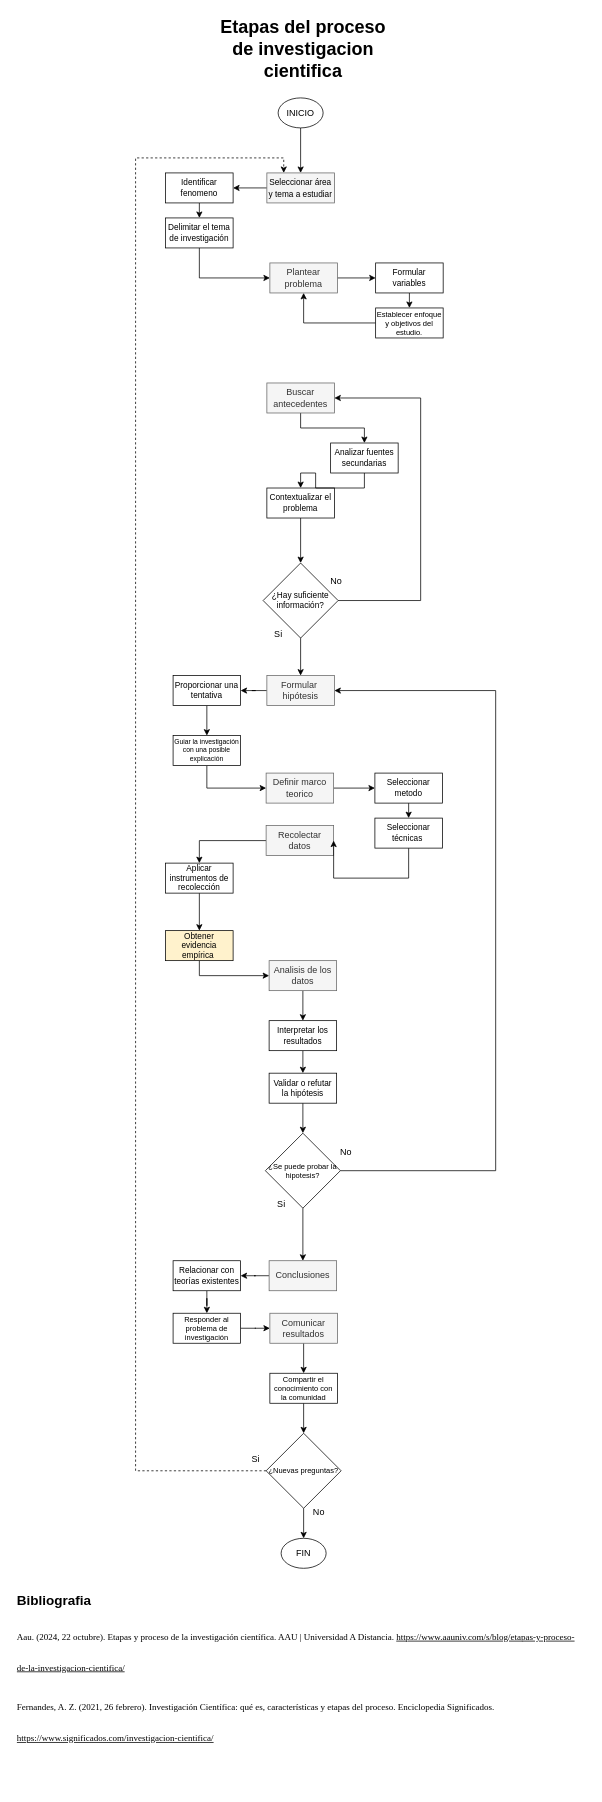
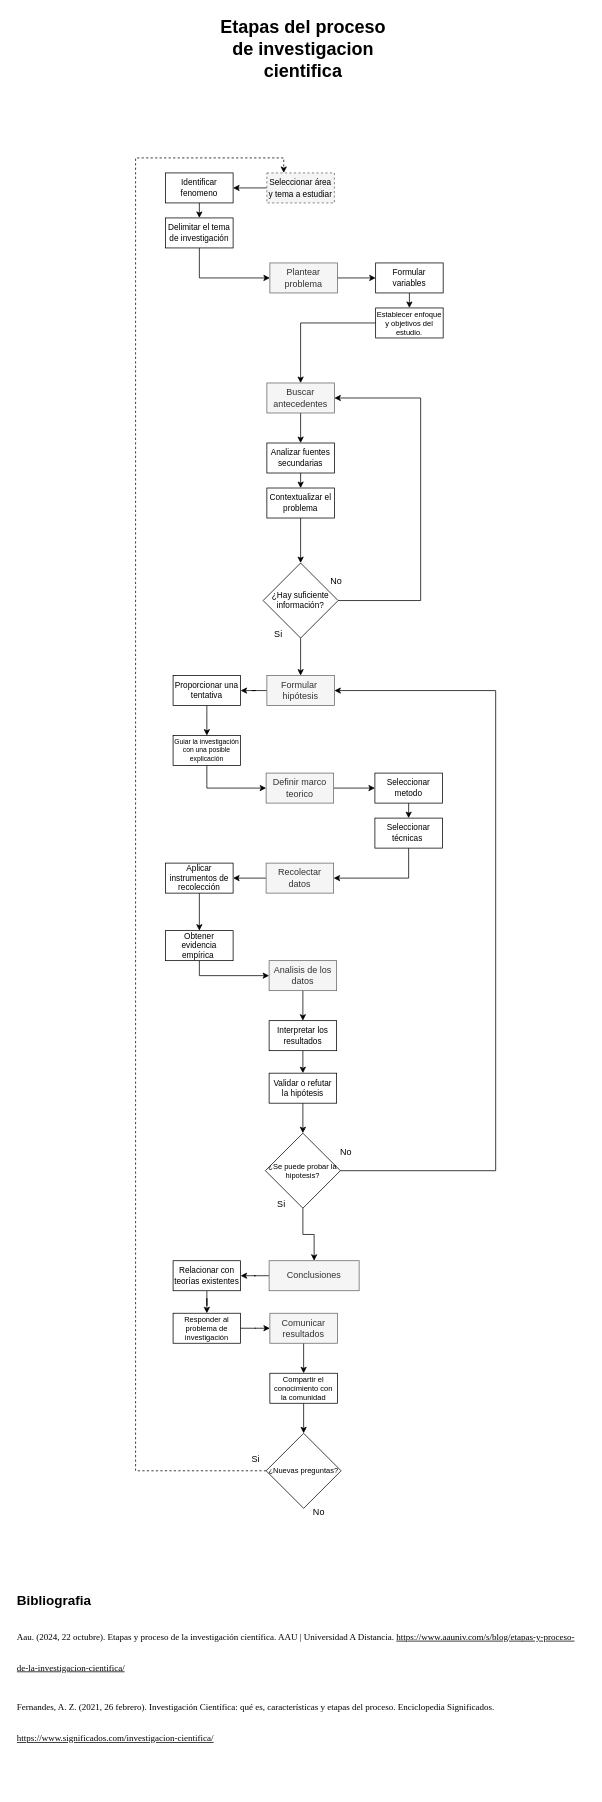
  <mxCell id="0" />
  <mxCell id="1" parent="0" />
- <mxCell id="2" style="edgeStyle=orthogonalEdgeStyle;rounded=0;orthogonalLoop=1;jettySize=auto;html=1;entryX=0.5;entryY=0;entryDx=0;entryDy=0;" edge="1" parent="1" source="3" target="5"><mxGeometry relative="1" as="geometry" /></mxCell>
- <mxCell id="3" value="INICIO" style="ellipse;whiteSpace=wrap;html=1;" vertex="1" parent="1"><mxGeometry x="370" y="130" width="60" height="40" as="geometry" /></mxCell>
  <mxCell id="4" style="edgeStyle=orthogonalEdgeStyle;rounded=0;orthogonalLoop=1;jettySize=auto;html=1;entryX=1;entryY=0.5;entryDx=0;entryDy=0;" edge="1" parent="1" source="5" target="16"><mxGeometry relative="1" as="geometry" /></mxCell>
- <mxCell id="5" value="&lt;span style=&quot;color: rgb(0, 0, 0); font-size: 11px;&quot;&gt;Seleccionar área y tema a estudiar&lt;/span&gt;" style="rounded=0;whiteSpace=wrap;html=1;fillColor=#f5f5f5;fontColor=#333333;strokeColor=#666666;" vertex="1" parent="1"><mxGeometry x="355" y="230" width="90" height="40" as="geometry" /></mxCell>
+ <mxCell id="5" value="&lt;span style=&quot;color: rgb(0, 0, 0); font-size: 11px;&quot;&gt;Seleccionar área y tema a estudiar&lt;/span&gt;" style="rounded=0;whiteSpace=wrap;html=1;fillColor=#f5f5f5;fontColor=#333333;strokeColor=#666666;dashed=1;" vertex="1" parent="1"><mxGeometry x="355" y="230" width="90" height="40" as="geometry" /></mxCell>
  <mxCell id="6" style="edgeStyle=orthogonalEdgeStyle;rounded=0;orthogonalLoop=1;jettySize=auto;html=1;entryX=0;entryY=0.5;entryDx=0;entryDy=0;" edge="1" parent="1" source="7" target="31"><mxGeometry relative="1" as="geometry" /></mxCell>
  <mxCell id="7" value="Plantear problema" style="rounded=0;whiteSpace=wrap;html=1;fillColor=#f5f5f5;fontColor=#333333;strokeColor=#666666;" vertex="1" parent="1"><mxGeometry x="359" y="350" width="90" height="40" as="geometry" /></mxCell>
  <mxCell id="8" style="edgeStyle=orthogonalEdgeStyle;rounded=0;orthogonalLoop=1;jettySize=auto;html=1;entryX=1;entryY=0.5;entryDx=0;entryDy=0;exitX=1;exitY=0.5;exitDx=0;exitDy=0;" edge="1" parent="1" source="10" target="14"><mxGeometry relative="1" as="geometry"><mxPoint x="500" y="790" as="targetPoint" /><Array as="points"><mxPoint x="560" y="800" /><mxPoint x="560" y="530" /></Array></mxGeometry></mxCell>
  <mxCell id="9" style="edgeStyle=orthogonalEdgeStyle;rounded=0;orthogonalLoop=1;jettySize=auto;html=1;entryX=0.5;entryY=0;entryDx=0;entryDy=0;" edge="1" parent="1" source="10" target="18"><mxGeometry relative="1" as="geometry" /></mxCell>
  <mxCell id="10" value="¿Hay suficiente información?" style="rhombus;whiteSpace=wrap;html=1;fontSize=11;" vertex="1" parent="1"><mxGeometry x="350" y="750" width="100" height="100" as="geometry" /></mxCell>
  <mxCell id="11" value="Si" style="text;html=1;align=center;verticalAlign=middle;resizable=0;points=[];autosize=1;strokeColor=none;fillColor=none;" vertex="1" parent="1"><mxGeometry x="355" y="830" width="30" height="30" as="geometry" /></mxCell>
  <mxCell id="12" value="No" style="text;html=1;align=center;verticalAlign=middle;resizable=0;points=[];autosize=1;strokeColor=none;fillColor=none;" vertex="1" parent="1"><mxGeometry x="440" y="1520" width="40" height="30" as="geometry" /></mxCell>
  <mxCell id="13" style="edgeStyle=orthogonalEdgeStyle;rounded=0;orthogonalLoop=1;jettySize=auto;html=1;" edge="1" parent="1" source="14" target="35"><mxGeometry relative="1" as="geometry" /></mxCell>
  <mxCell id="14" value="Buscar antecedentes" style="rounded=0;whiteSpace=wrap;html=1;fillColor=#f5f5f5;fontColor=#333333;strokeColor=#666666;" vertex="1" parent="1"><mxGeometry x="355" y="510" width="90" height="40" as="geometry" /></mxCell>
  <mxCell id="15" style="edgeStyle=orthogonalEdgeStyle;rounded=0;orthogonalLoop=1;jettySize=auto;html=1;exitX=0.5;exitY=1;exitDx=0;exitDy=0;entryX=0.5;entryY=0;entryDx=0;entryDy=0;" edge="1" parent="1" source="16" target="39"><mxGeometry relative="1" as="geometry" /></mxCell>
  <mxCell id="16" value="Identificar fenomeno" style="rounded=0;whiteSpace=wrap;html=1;fontSize=11;" vertex="1" parent="1"><mxGeometry x="220" y="230" width="90" height="40" as="geometry" /></mxCell>
  <mxCell id="17" style="edgeStyle=orthogonalEdgeStyle;rounded=0;orthogonalLoop=1;jettySize=auto;html=1;" edge="1" parent="1" source="18" target="41"><mxGeometry relative="1" as="geometry" /></mxCell>
  <mxCell id="18" value="Formular&amp;nbsp; hipótesis" style="rounded=0;whiteSpace=wrap;html=1;fillColor=#f5f5f5;fontColor=#333333;strokeColor=#666666;" vertex="1" parent="1"><mxGeometry x="355" y="900" width="90" height="40" as="geometry" /></mxCell>
  <mxCell id="19" style="edgeStyle=orthogonalEdgeStyle;rounded=0;orthogonalLoop=1;jettySize=auto;html=1;entryX=0;entryY=0.5;entryDx=0;entryDy=0;" edge="1" parent="1" source="20" target="45"><mxGeometry relative="1" as="geometry" /></mxCell>
  <mxCell id="20" value="Definir marco teorico" style="rounded=0;whiteSpace=wrap;html=1;fillColor=#f5f5f5;fontColor=#333333;strokeColor=#666666;" vertex="1" parent="1"><mxGeometry x="354" y="1030" width="90" height="40" as="geometry" /></mxCell>
  <mxCell id="21" style="edgeStyle=orthogonalEdgeStyle;rounded=0;orthogonalLoop=1;jettySize=auto;html=1;" edge="1" parent="1" source="22" target="49"><mxGeometry relative="1" as="geometry" /></mxCell>
- <mxCell id="22" value="Recolectar datos" style="rounded=0;whiteSpace=wrap;html=1;fillColor=#f5f5f5;fontColor=#333333;strokeColor=#666666;" vertex="1" parent="1"><mxGeometry x="354" y="1100" width="90" height="40" as="geometry" /></mxCell>
+ <mxCell id="22" value="Recolectar datos" style="rounded=0;whiteSpace=wrap;html=1;fillColor=#f5f5f5;fontColor=#333333;strokeColor=#666666;" vertex="1" parent="1"><mxGeometry x="354" y="1150" width="90" height="40" as="geometry" /></mxCell>
  <mxCell id="23" style="edgeStyle=orthogonalEdgeStyle;rounded=0;orthogonalLoop=1;jettySize=auto;html=1;exitX=0.5;exitY=1;exitDx=0;exitDy=0;entryX=0.5;entryY=0;entryDx=0;entryDy=0;" edge="1" parent="1" source="24" target="53"><mxGeometry relative="1" as="geometry" /></mxCell>
  <mxCell id="24" value="Analisis de los datos" style="rounded=0;whiteSpace=wrap;html=1;fillColor=#f5f5f5;fontColor=#333333;strokeColor=#666666;" vertex="1" parent="1"><mxGeometry x="358" y="1280" width="90" height="40" as="geometry" /></mxCell>
  <mxCell id="25" style="edgeStyle=orthogonalEdgeStyle;rounded=0;orthogonalLoop=1;jettySize=auto;html=1;entryX=1;entryY=0.5;entryDx=0;entryDy=0;" edge="1" parent="1" source="26" target="59"><mxGeometry relative="1" as="geometry" /></mxCell>
- <mxCell id="26" value="Conclusiones" style="rounded=0;whiteSpace=wrap;html=1;fillColor=#f5f5f5;fontColor=#333333;strokeColor=#666666;" vertex="1" parent="1"><mxGeometry x="358" y="1680" width="90" height="40" as="geometry" /></mxCell>
+ <mxCell id="26" value="Conclusiones" style="rounded=0;whiteSpace=wrap;html=1;fillColor=#f5f5f5;fontColor=#333333;strokeColor=#666666;" vertex="1" parent="1"><mxGeometry x="358" y="1680" width="120" height="40" as="geometry" /></mxCell>
  <mxCell id="27" style="edgeStyle=orthogonalEdgeStyle;rounded=0;orthogonalLoop=1;jettySize=auto;html=1;entryX=1;entryY=0.5;entryDx=0;entryDy=0;exitX=1;exitY=0.5;exitDx=0;exitDy=0;" edge="1" parent="1" source="29" target="18"><mxGeometry relative="1" as="geometry"><mxPoint x="600" y="1210" as="targetPoint" /><Array as="points"><mxPoint x="660" y="1560" /><mxPoint x="660" y="920" /></Array></mxGeometry></mxCell>
  <mxCell id="28" style="edgeStyle=orthogonalEdgeStyle;rounded=0;orthogonalLoop=1;jettySize=auto;html=1;entryX=0.5;entryY=0;entryDx=0;entryDy=0;" edge="1" parent="1" source="29" target="26"><mxGeometry relative="1" as="geometry" /></mxCell>
  <mxCell id="29" value="¿Se puede probar la hipotesis?" style="rhombus;whiteSpace=wrap;html=1;fontSize=10;" vertex="1" parent="1"><mxGeometry x="353" y="1510" width="100" height="100" as="geometry" /></mxCell>
  <mxCell id="30" style="edgeStyle=orthogonalEdgeStyle;rounded=0;orthogonalLoop=1;jettySize=auto;html=1;exitX=0.5;exitY=1;exitDx=0;exitDy=0;entryX=0.5;entryY=0;entryDx=0;entryDy=0;" edge="1" parent="1" source="31" target="37"><mxGeometry relative="1" as="geometry" /></mxCell>
  <mxCell id="31" value="Formular variables" style="rounded=0;whiteSpace=wrap;html=1;fontSize=11;" vertex="1" parent="1"><mxGeometry x="500" y="350" width="90" height="40" as="geometry" /></mxCell>
  <mxCell id="32" style="edgeStyle=orthogonalEdgeStyle;rounded=0;orthogonalLoop=1;jettySize=auto;html=1;entryX=0.5;entryY=0;entryDx=0;entryDy=0;" edge="1" parent="1" source="33" target="10"><mxGeometry relative="1" as="geometry" /></mxCell>
  <mxCell id="33" value="Contextualizar el problema" style="rounded=0;whiteSpace=wrap;html=1;fontSize=11;" vertex="1" parent="1"><mxGeometry x="355" y="650" width="90" height="40" as="geometry" /></mxCell>
  <mxCell id="34" style="edgeStyle=orthogonalEdgeStyle;rounded=0;orthogonalLoop=1;jettySize=auto;html=1;exitX=0.5;exitY=1;exitDx=0;exitDy=0;entryX=0.5;entryY=0;entryDx=0;entryDy=0;" edge="1" parent="1" source="35" target="33"><mxGeometry relative="1" as="geometry" /></mxCell>
- <mxCell id="35" value="Analizar fuentes secundarias" style="rounded=0;whiteSpace=wrap;html=1;fontSize=11;" vertex="1" parent="1"><mxGeometry x="440" y="590" width="90" height="40" as="geometry" /></mxCell>
- <mxCell id="36" style="edgeStyle=orthogonalEdgeStyle;rounded=0;orthogonalLoop=1;jettySize=auto;html=1;" edge="1" parent="1" source="37" target="7"><mxGeometry relative="1" as="geometry" /></mxCell>
+ <mxCell id="35" value="Analizar fuentes secundarias" style="rounded=0;whiteSpace=wrap;html=1;fontSize=11;" vertex="1" parent="1"><mxGeometry x="355" y="590" width="90" height="40" as="geometry" /></mxCell>
+ <mxCell id="36" style="edgeStyle=orthogonalEdgeStyle;rounded=0;orthogonalLoop=1;jettySize=auto;html=1;entryX=0.5;entryY=0;entryDx=0;entryDy=0;" edge="1" parent="1" source="37" target="14"><mxGeometry relative="1" as="geometry" /></mxCell>
  <mxCell id="37" value="Establecer enfoque y objetivos del estudio." style="rounded=0;whiteSpace=wrap;html=1;fontSize=10;" vertex="1" parent="1"><mxGeometry x="500" y="410" width="90" height="40" as="geometry" /></mxCell>
  <mxCell id="38" style="edgeStyle=orthogonalEdgeStyle;rounded=0;orthogonalLoop=1;jettySize=auto;html=1;exitX=0.5;exitY=1;exitDx=0;exitDy=0;entryX=0;entryY=0.5;entryDx=0;entryDy=0;" edge="1" parent="1" source="39" target="7"><mxGeometry relative="1" as="geometry" /></mxCell>
  <mxCell id="39" value="Delimitar el tema de investigación" style="rounded=0;whiteSpace=wrap;html=1;fontSize=11;" vertex="1" parent="1"><mxGeometry x="220" y="290" width="90" height="40" as="geometry" /></mxCell>
  <mxCell id="40" style="edgeStyle=orthogonalEdgeStyle;rounded=0;orthogonalLoop=1;jettySize=auto;html=1;exitX=0.5;exitY=1;exitDx=0;exitDy=0;" edge="1" parent="1" source="41" target="43"><mxGeometry relative="1" as="geometry" /></mxCell>
  <mxCell id="41" value="Proporcionar una tentativa" style="rounded=0;whiteSpace=wrap;html=1;fontSize=11;" vertex="1" parent="1"><mxGeometry x="230" y="900" width="90" height="40" as="geometry" /></mxCell>
  <mxCell id="42" style="edgeStyle=orthogonalEdgeStyle;rounded=0;orthogonalLoop=1;jettySize=auto;html=1;entryX=0;entryY=0.5;entryDx=0;entryDy=0;" edge="1" parent="1" source="43" target="20"><mxGeometry relative="1" as="geometry"><Array as="points"><mxPoint x="275" y="1050" /></Array></mxGeometry></mxCell>
  <mxCell id="43" value="Guiar la investigación con una posible explicación" style="rounded=0;whiteSpace=wrap;html=1;fontSize=9;" vertex="1" parent="1"><mxGeometry x="230" y="980" width="90" height="40" as="geometry" /></mxCell>
  <mxCell id="44" style="edgeStyle=orthogonalEdgeStyle;rounded=0;orthogonalLoop=1;jettySize=auto;html=1;exitX=0.5;exitY=1;exitDx=0;exitDy=0;entryX=0.5;entryY=0;entryDx=0;entryDy=0;" edge="1" parent="1" source="45" target="47"><mxGeometry relative="1" as="geometry" /></mxCell>
  <mxCell id="45" value="Seleccionar metodo" style="rounded=0;whiteSpace=wrap;html=1;fontSize=11;" vertex="1" parent="1"><mxGeometry x="499" y="1030" width="90" height="40" as="geometry" /></mxCell>
  <mxCell id="46" style="edgeStyle=orthogonalEdgeStyle;rounded=0;orthogonalLoop=1;jettySize=auto;html=1;entryX=1;entryY=0.5;entryDx=0;entryDy=0;" edge="1" parent="1" source="47" target="22"><mxGeometry relative="1" as="geometry"><Array as="points"><mxPoint x="544" y="1170" /></Array></mxGeometry></mxCell>
  <mxCell id="47" value="Seleccionar técnicas&amp;nbsp;" style="rounded=0;whiteSpace=wrap;html=1;fontSize=11;" vertex="1" parent="1"><mxGeometry x="499" y="1090" width="90" height="40" as="geometry" /></mxCell>
  <mxCell id="48" style="edgeStyle=orthogonalEdgeStyle;rounded=0;orthogonalLoop=1;jettySize=auto;html=1;exitX=0.5;exitY=1;exitDx=0;exitDy=0;" edge="1" parent="1" source="49" target="51"><mxGeometry relative="1" as="geometry" /></mxCell>
  <mxCell id="49" value="Aplicar instrumentos de recolección" style="rounded=0;whiteSpace=wrap;html=1;fontSize=11;" vertex="1" parent="1"><mxGeometry x="220" y="1150" width="90" height="40" as="geometry" /></mxCell>
  <mxCell id="50" style="edgeStyle=orthogonalEdgeStyle;rounded=0;orthogonalLoop=1;jettySize=auto;html=1;entryX=0;entryY=0.5;entryDx=0;entryDy=0;" edge="1" parent="1" source="51" target="24"><mxGeometry relative="1" as="geometry"><Array as="points"><mxPoint x="265" y="1300" /></Array></mxGeometry></mxCell>
- <mxCell id="51" value="Obtener evidencia empírica&amp;nbsp;" style="rounded=0;whiteSpace=wrap;html=1;fontSize=11;fillColor=#fff2cc;" vertex="1" parent="1"><mxGeometry x="220" y="1240" width="90" height="40" as="geometry" /></mxCell>
+ <mxCell id="51" value="Obtener evidencia empírica&amp;nbsp;" style="rounded=0;whiteSpace=wrap;html=1;fontSize=11;" vertex="1" parent="1"><mxGeometry x="220" y="1240" width="90" height="40" as="geometry" /></mxCell>
  <mxCell id="52" style="edgeStyle=orthogonalEdgeStyle;rounded=0;orthogonalLoop=1;jettySize=auto;html=1;exitX=0.5;exitY=1;exitDx=0;exitDy=0;entryX=0.5;entryY=0;entryDx=0;entryDy=0;" edge="1" parent="1" source="53" target="55"><mxGeometry relative="1" as="geometry" /></mxCell>
  <mxCell id="53" value="Interpretar los resultados" style="rounded=0;whiteSpace=wrap;html=1;fontSize=11;" vertex="1" parent="1"><mxGeometry x="358" y="1360" width="90" height="40" as="geometry" /></mxCell>
  <mxCell id="54" style="edgeStyle=orthogonalEdgeStyle;rounded=0;orthogonalLoop=1;jettySize=auto;html=1;exitX=0.5;exitY=1;exitDx=0;exitDy=0;entryX=0.5;entryY=0;entryDx=0;entryDy=0;" edge="1" parent="1" source="55" target="29"><mxGeometry relative="1" as="geometry" /></mxCell>
  <mxCell id="55" value="Validar o refutar la hipótesis" style="rounded=0;whiteSpace=wrap;html=1;fontSize=11;" vertex="1" parent="1"><mxGeometry x="358" y="1430" width="90" height="40" as="geometry" /></mxCell>
  <mxCell id="56" value="No" style="text;html=1;align=center;verticalAlign=middle;resizable=0;points=[];autosize=1;strokeColor=none;fillColor=none;" vertex="1" parent="1"><mxGeometry x="426.5" y="760" width="40" height="30" as="geometry" /></mxCell>
  <mxCell id="57" value="Si" style="text;html=1;align=center;verticalAlign=middle;resizable=0;points=[];autosize=1;strokeColor=none;fillColor=none;" vertex="1" parent="1"><mxGeometry x="359" y="1590" width="30" height="30" as="geometry" /></mxCell>
  <mxCell id="58" style="edgeStyle=orthogonalEdgeStyle;rounded=0;orthogonalLoop=1;jettySize=auto;html=1;" edge="1" parent="1" source="59" target="61"><mxGeometry relative="1" as="geometry" /></mxCell>
  <mxCell id="59" value="Relacionar con teorías existentes" style="rounded=0;whiteSpace=wrap;html=1;fontSize=11;" vertex="1" parent="1"><mxGeometry x="230" y="1680" width="90" height="40" as="geometry" /></mxCell>
  <mxCell id="60" style="edgeStyle=orthogonalEdgeStyle;rounded=0;orthogonalLoop=1;jettySize=auto;html=1;entryX=0;entryY=0.5;entryDx=0;entryDy=0;" edge="1" parent="1" source="61" target="63"><mxGeometry relative="1" as="geometry" /></mxCell>
  <mxCell id="61" value="Responder al problema de investigación" style="rounded=0;whiteSpace=wrap;html=1;fontSize=10;" vertex="1" parent="1"><mxGeometry x="230" y="1750" width="90" height="40" as="geometry" /></mxCell>
  <mxCell id="62" style="edgeStyle=orthogonalEdgeStyle;rounded=0;orthogonalLoop=1;jettySize=auto;html=1;entryX=0.5;entryY=0;entryDx=0;entryDy=0;" edge="1" parent="1" source="63" target="65"><mxGeometry relative="1" as="geometry" /></mxCell>
  <mxCell id="63" value="Comunicar resultados" style="rounded=0;whiteSpace=wrap;html=1;fillColor=#f5f5f5;fontColor=#333333;strokeColor=#666666;" vertex="1" parent="1"><mxGeometry x="359" y="1750" width="90" height="40" as="geometry" /></mxCell>
  <mxCell id="64" style="edgeStyle=orthogonalEdgeStyle;rounded=0;orthogonalLoop=1;jettySize=auto;html=1;entryX=0.5;entryY=0;entryDx=0;entryDy=0;" edge="1" parent="1" source="65" target="68"><mxGeometry relative="1" as="geometry" /></mxCell>
  <mxCell id="65" value="Compartir el conocimiento con la comunidad" style="rounded=0;whiteSpace=wrap;html=1;fontSize=10;" vertex="1" parent="1"><mxGeometry x="359" y="1830" width="90" height="40" as="geometry" /></mxCell>
  <mxCell id="66" style="edgeStyle=orthogonalEdgeStyle;rounded=0;orthogonalLoop=1;jettySize=auto;html=1;entryX=0.25;entryY=0;entryDx=0;entryDy=0;dashed=1;" edge="1" parent="1" source="68" target="5"><mxGeometry relative="1" as="geometry"><Array as="points"><mxPoint x="180" y="1960" /><mxPoint x="180" y="210" /><mxPoint x="378" y="210" /></Array></mxGeometry></mxCell>
- <mxCell id="67" style="edgeStyle=orthogonalEdgeStyle;rounded=0;orthogonalLoop=1;jettySize=auto;html=1;entryX=0.5;entryY=0;entryDx=0;entryDy=0;" edge="1" parent="1" source="68" target="71"><mxGeometry relative="1" as="geometry" /></mxCell>
  <mxCell id="68" value="¿Nuevas preguntas?" style="rhombus;whiteSpace=wrap;html=1;fontSize=10;" vertex="1" parent="1"><mxGeometry x="354" y="1910" width="100" height="100" as="geometry" /></mxCell>
  <mxCell id="69" value="Si" style="text;html=1;align=center;verticalAlign=middle;resizable=0;points=[];autosize=1;strokeColor=none;fillColor=none;" vertex="1" parent="1"><mxGeometry x="325" y="1930" width="30" height="30" as="geometry" /></mxCell>
  <mxCell id="70" value="No" style="text;html=1;align=center;verticalAlign=middle;resizable=0;points=[];autosize=1;strokeColor=none;fillColor=none;" vertex="1" parent="1"><mxGeometry x="404" y="2000" width="40" height="30" as="geometry" /></mxCell>
- <mxCell id="71" value="FIN" style="ellipse;whiteSpace=wrap;html=1;" vertex="1" parent="1"><mxGeometry x="374" y="2050" width="60" height="40" as="geometry" /></mxCell>
  <mxCell id="72" value="Etapas del proceso de investigacion cientifica" style="text;html=1;align=center;verticalAlign=middle;whiteSpace=wrap;rounded=0;fontSize=24;fontStyle=1" vertex="1" parent="1"><mxGeometry x="277.5" y="20" width="251" height="90" as="geometry" /></mxCell>
  <mxCell id="73" value="&lt;h1 style=&quot;margin-top: 0px;&quot;&gt;&lt;span style=&quot;font-size: 18px; text-align: center;&quot;&gt;Bibliografia&lt;/span&gt;&lt;/h1&gt;&lt;div&gt;&lt;p style=&quot;font-family: &amp;quot;YAFdJt8dAY0 0&amp;quot;, _fb_, auto; --cyV3ZQ: 29.333px; --gJPlXQ: 1.4; line-height: 41px;&quot; class=&quot;cvGsUA direction-ltr align-start para-style-body&quot;&gt;&lt;span style=&quot;font-kerning: normal;&quot; class=&quot;OYPEnA font-feature-liga-off font-feature-clig-off font-feature-calt-off text-decoration-none text-strikethrough-none&quot;&gt;Aau. (2024, 22 octubre). Etapas y proceso de la investigación científica. AAU | Universidad A Distancia. &lt;/span&gt;&lt;a style=&quot;color: rgb(0, 0, 0); font-kerning: normal;&quot; class=&quot;OYPEnA font-feature-liga-off font-feature-clig-off font-feature-calt-off text-decoration-underline text-strikethrough-none&quot; rel=&quot;noopener&quot; draggable=&quot;false&quot; target=&quot;_blank&quot; href=&quot;https://www.aauniv.com/s/blog/etapas-y-proceso-de-la-investigacion-cientifica/&quot;&gt;https://www.aauniv.com/s/blog/etapas-y-proceso-de-la-investigacion-cientifica/&lt;/a&gt;&lt;/p&gt;&lt;p style=&quot;font-family: &amp;quot;YAFdJt8dAY0 0&amp;quot;, _fb_, auto; --cyV3ZQ: 29.333px; --gJPlXQ: 1.4; line-height: 41px;&quot; class=&quot;cvGsUA direction-ltr align-start para-style-body&quot;&gt;&lt;/p&gt;&lt;p style=&quot;font-family: &amp;quot;YAFdJt8dAY0 0&amp;quot;, _fb_, auto; --cyV3ZQ: 29.333px; --gJPlXQ: 1.4; line-height: 41px;&quot; class=&quot;cvGsUA direction-ltr align-start para-style-body&quot;&gt;&lt;span style=&quot;font-kerning: normal;&quot; class=&quot;OYPEnA font-feature-liga-off font-feature-clig-off font-feature-calt-off text-decoration-none text-strikethrough-none&quot;&gt;Fernandes, A. Z. (2021, 26 febrero). Investigación Científica: qué es, características y etapas del proceso. Enciclopedia Significados. &lt;/span&gt;&lt;a style=&quot;color: rgb(0, 0, 0); font-kerning: normal;&quot; class=&quot;OYPEnA font-feature-liga-off font-feature-clig-off font-feature-calt-off text-decoration-underline text-strikethrough-none&quot; rel=&quot;noopener&quot; draggable=&quot;false&quot; target=&quot;_blank&quot; href=&quot;https://www.significados.com/investigacion-cientifica/&quot;&gt;https://www.significados.com/investigacion-cientifica/&lt;/a&gt;&lt;/p&gt;&lt;/div&gt;" style="text;html=1;whiteSpace=wrap;overflow=hidden;rounded=0;" vertex="1" parent="1"><mxGeometry x="20" y="2110" width="760" height="270" as="geometry" /></mxCell>
